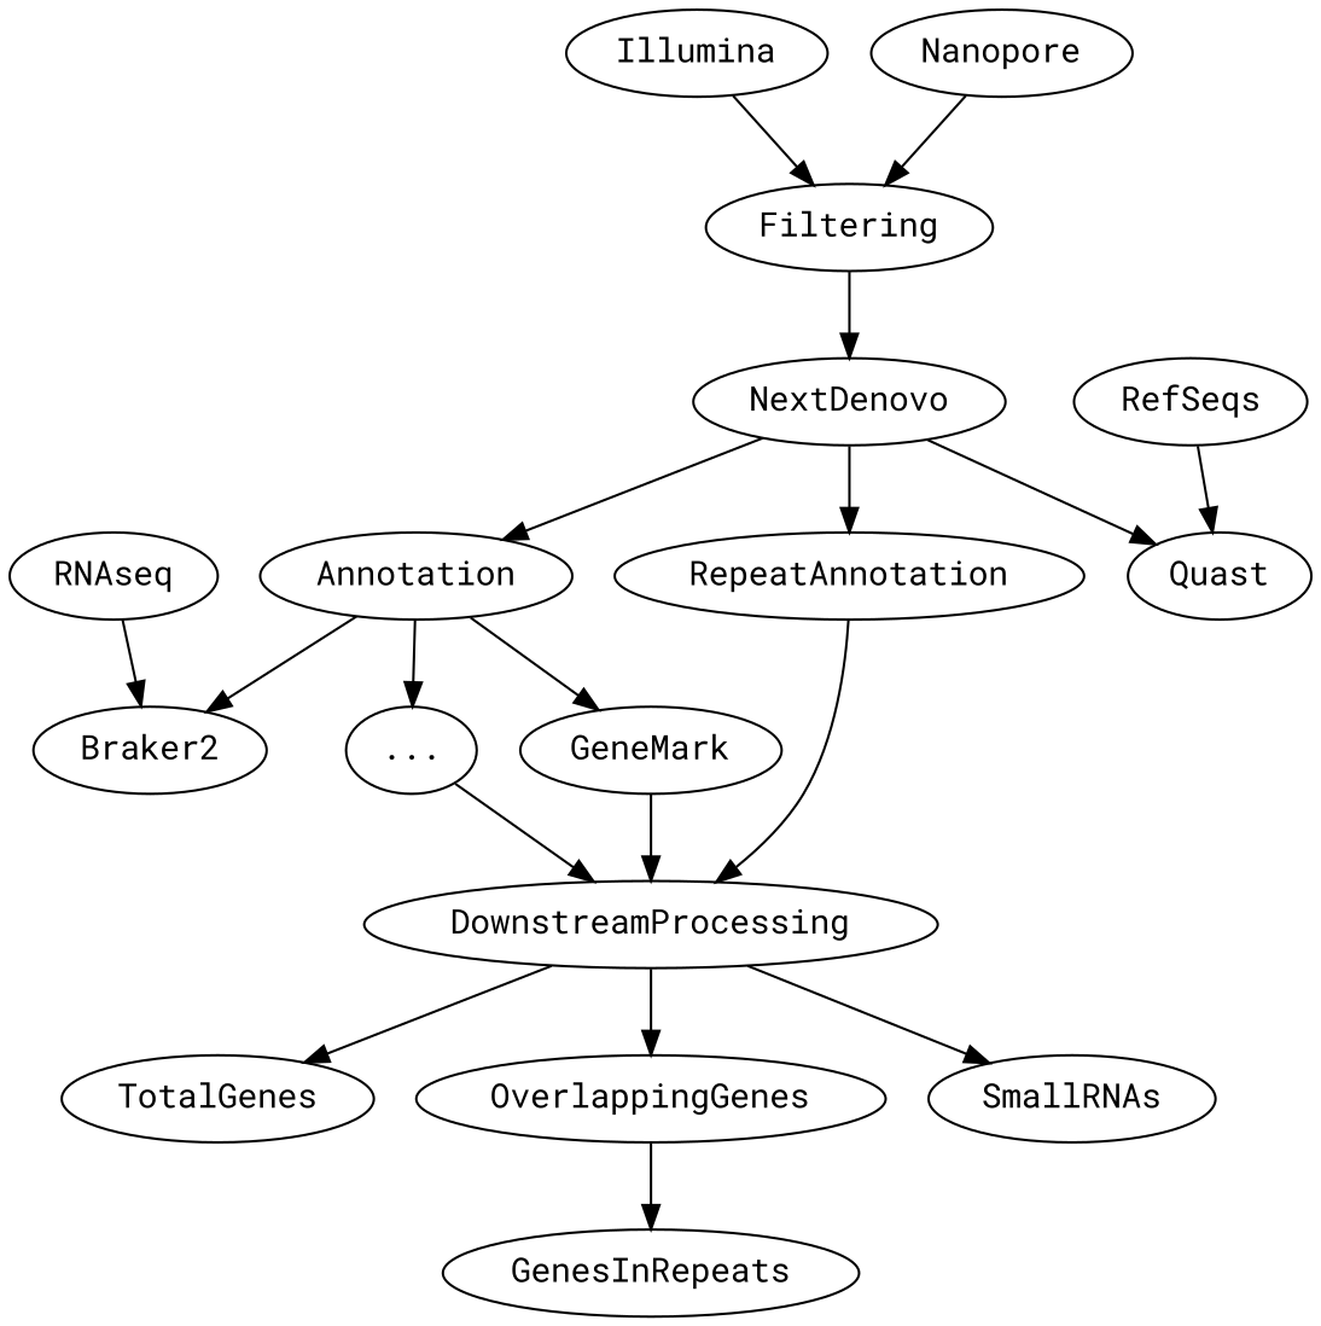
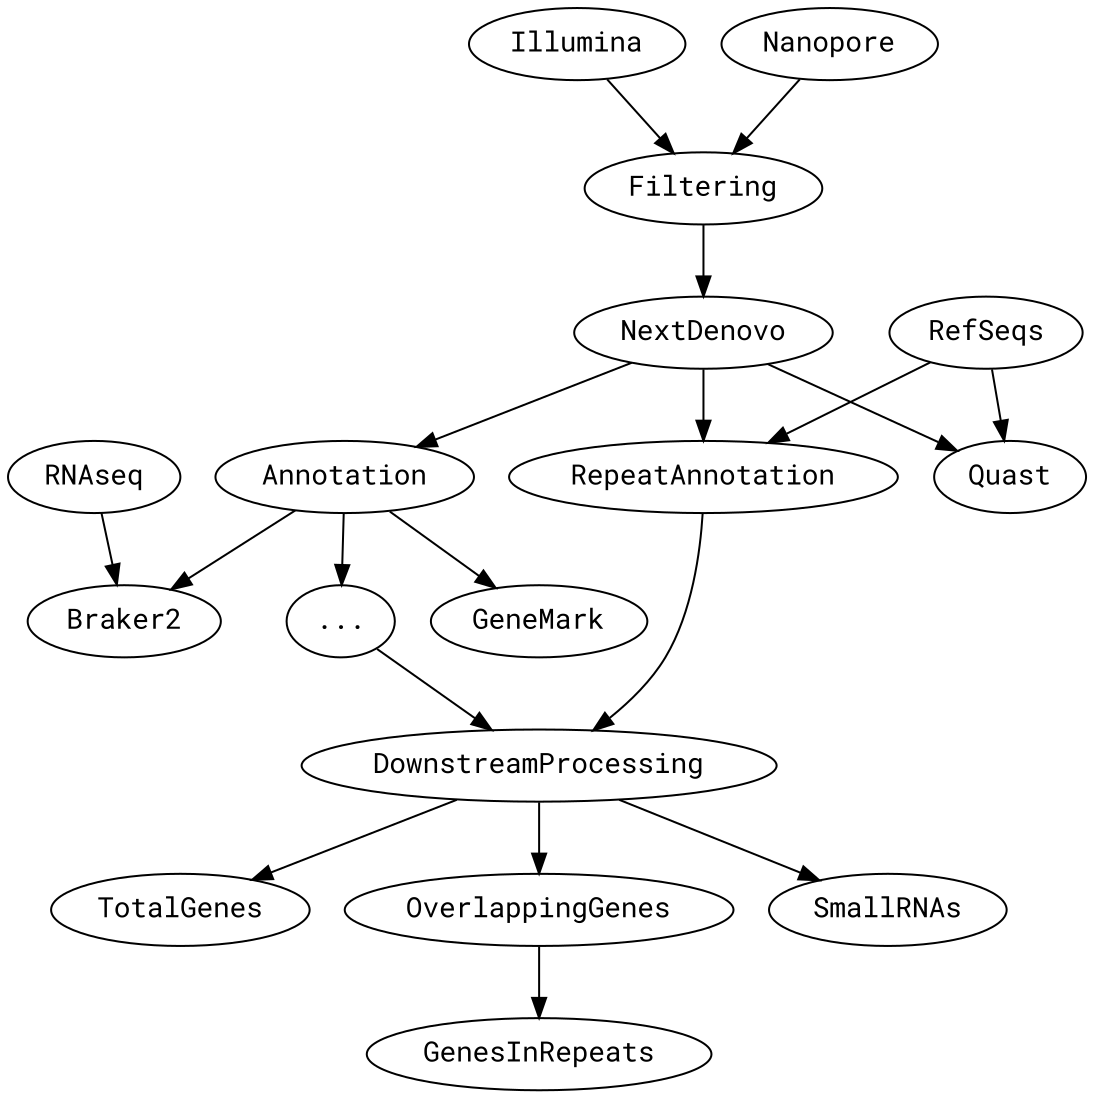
  digraph {
    fontname="Roboto Mono"
    node [fontname="Roboto Mono"]
    edge [fontname="Roboto Mono"]
    Illumina
    Filtering
    NextDenovo
    Annotation
    RepeatAnnotation
    Quast
    Nanopore
    Braker2
    GeneMark
    "..."
    DownstreamProcessing
    TotalGenes
    OverlappingGenes
    SmallRNAs
    RefSeqs
    GenesInRepeats
    RNAseq
    Illumina -> Filtering
    Filtering -> NextDenovo
    NextDenovo -> Annotation
    NextDenovo -> RepeatAnnotation
    NextDenovo -> Quast
    Annotation -> Braker2
    Annotation -> GeneMark
    Annotation -> "..."
    RepeatAnnotation -> DownstreamProcessing
    Nanopore -> Filtering
-   GeneMark -> DownstreamProcessing
    "..." -> DownstreamProcessing
    DownstreamProcessing -> TotalGenes
    DownstreamProcessing -> OverlappingGenes
    DownstreamProcessing -> SmallRNAs
    OverlappingGenes -> GenesInRepeats
+   RefSeqs -> RepeatAnnotation
    RefSeqs -> Quast
    RNAseq -> Braker2
  }
